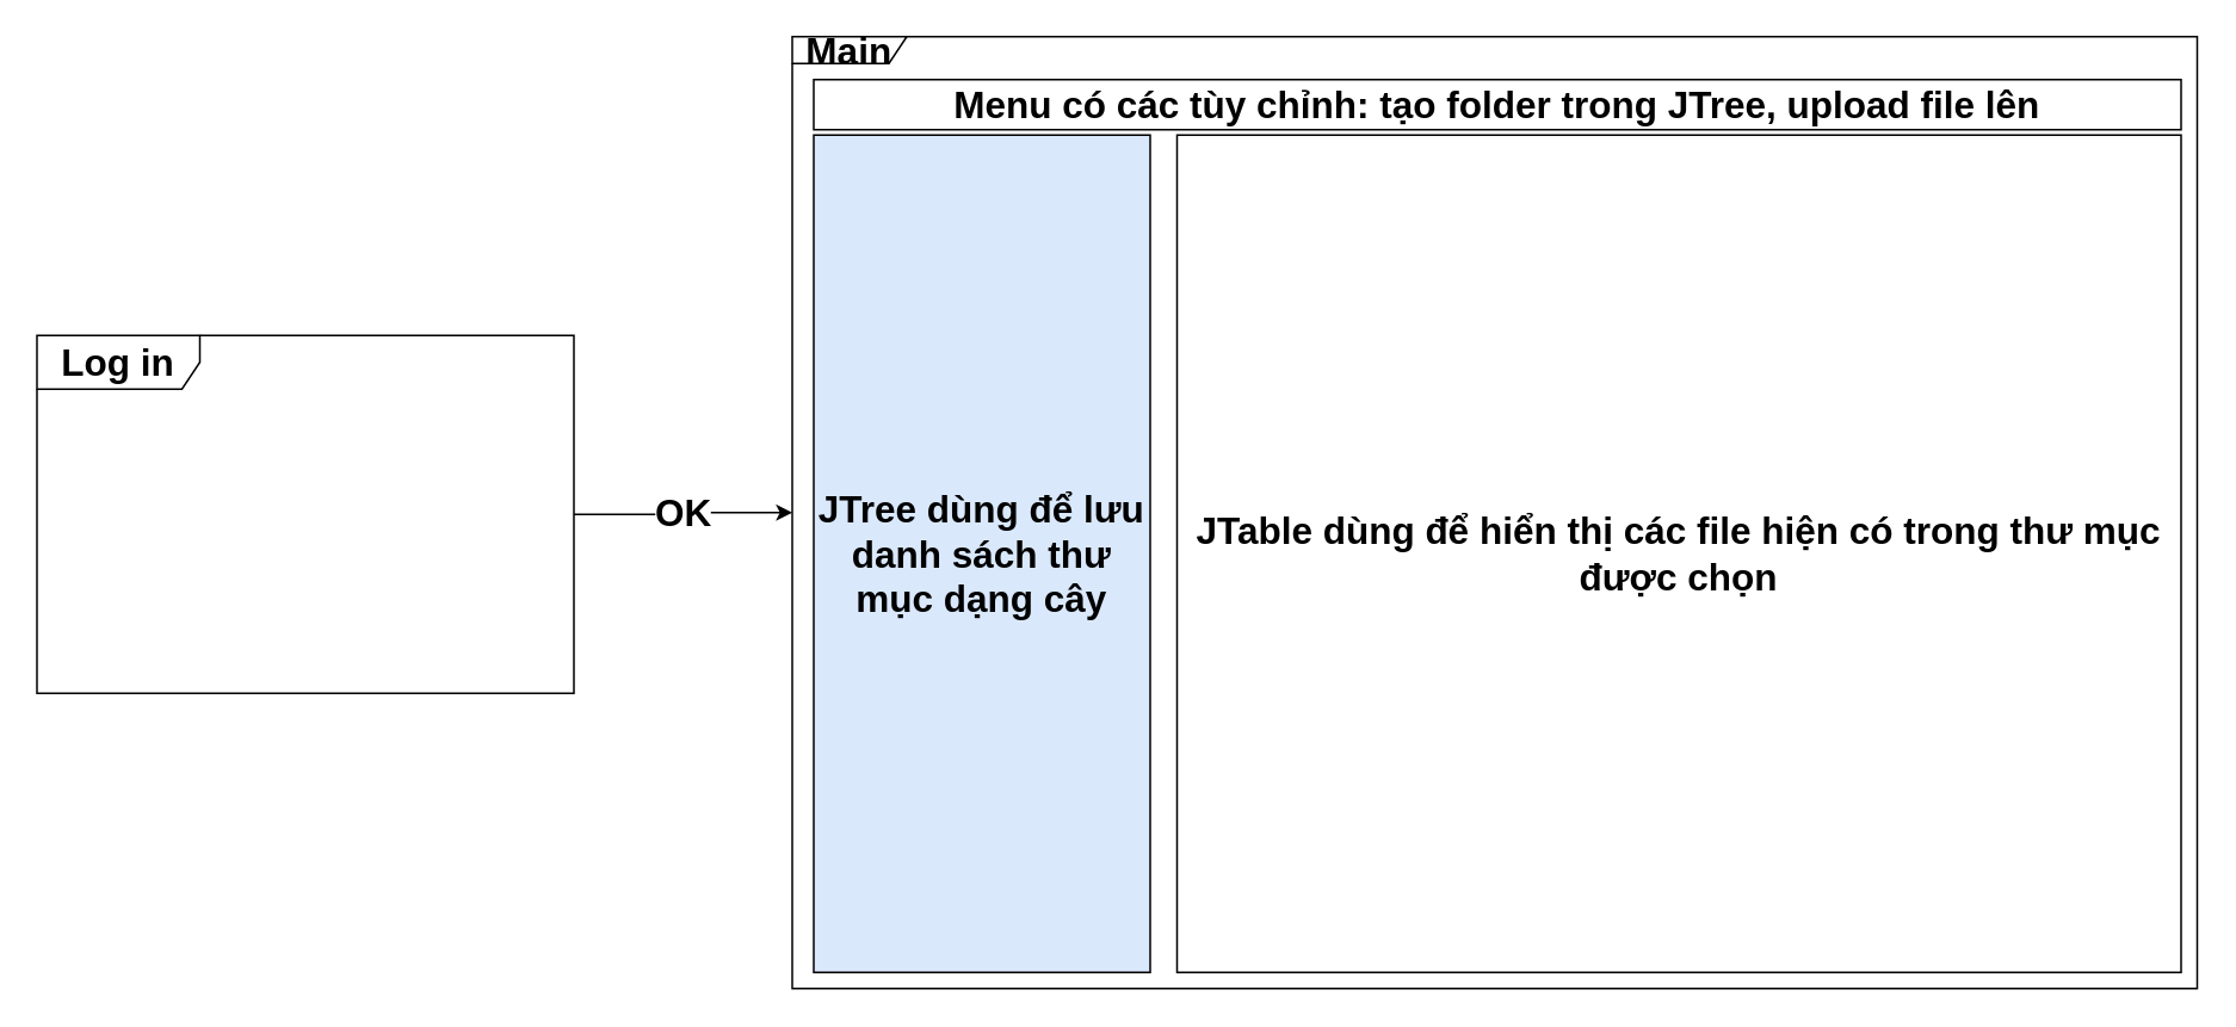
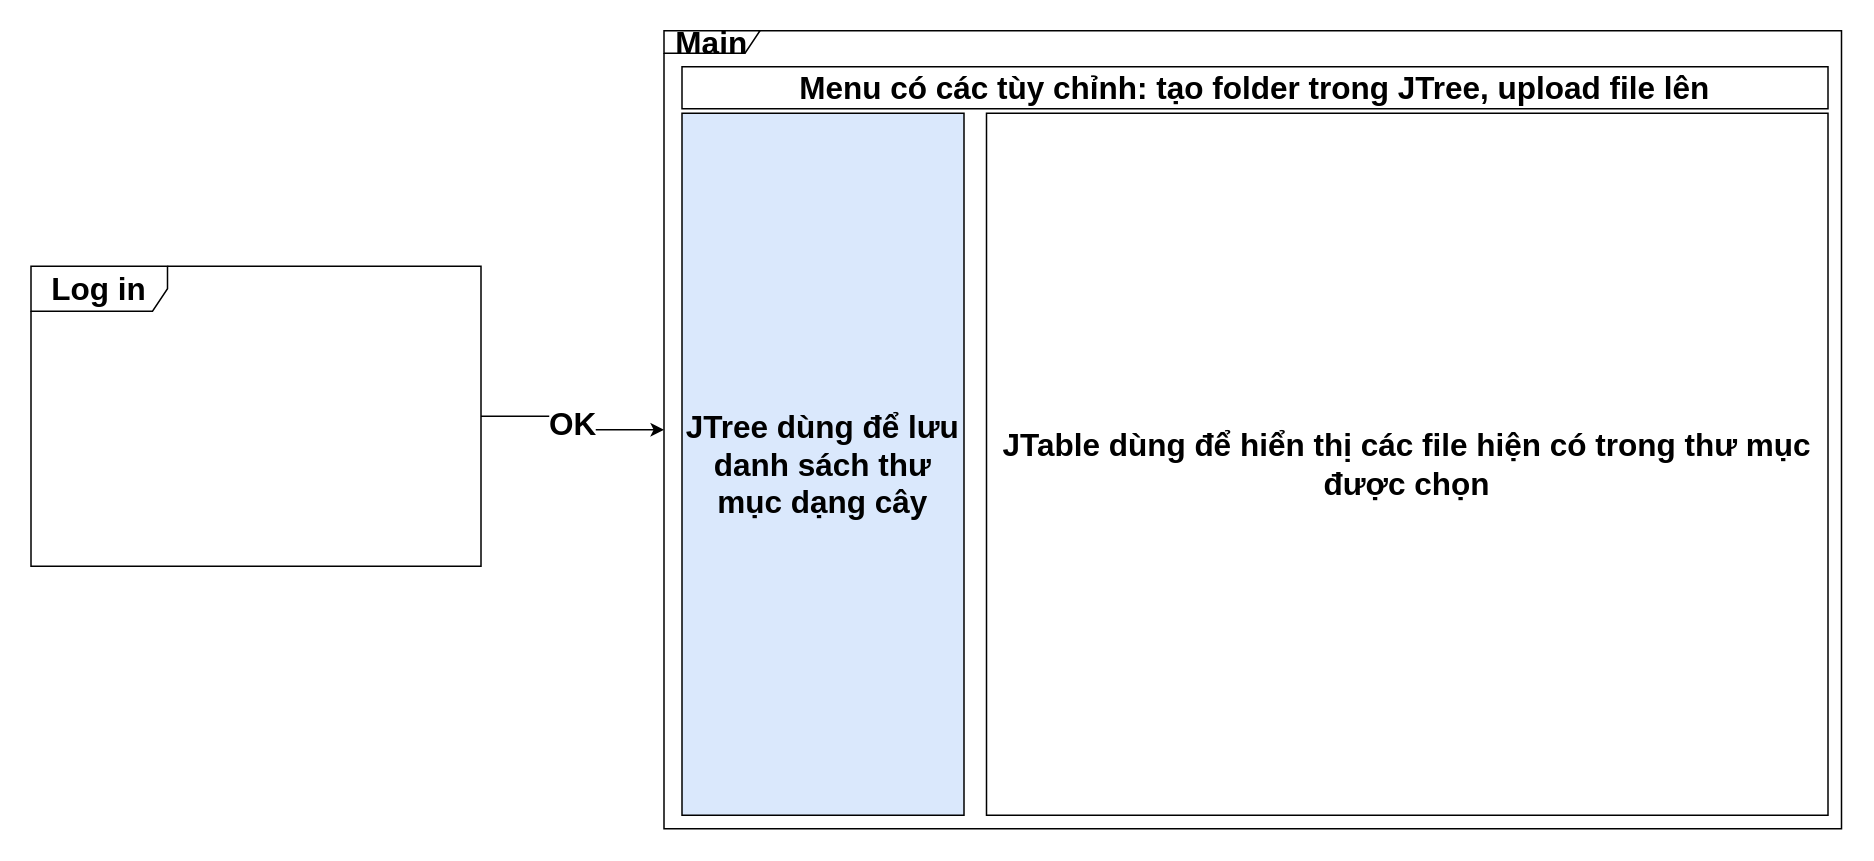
  <mxCell id="0" />
  <mxCell id="1" parent="0" />
  <mxCell id="2" value="OK" style="edgeStyle=orthogonalEdgeStyle;rounded=0;orthogonalLoop=1;jettySize=auto;html=1;fontSize=21;fontStyle=1" edge="1" parent="1" source="3" target="4"><mxGeometry relative="1" as="geometry" /></mxCell>
- <mxCell id="3" value="Log in" style="shape=umlFrame;whiteSpace=wrap;html=1;width=91;height=30;fontSize=21;fontStyle=1" vertex="1" parent="1"><mxGeometry x="20" y="187" width="300" height="200" as="geometry" /></mxCell>
+ <mxCell id="3" value="Log in" style="shape=umlFrame;whiteSpace=wrap;html=1;width=91;height=30;fontSize=21;fontStyle=1" vertex="1" parent="1"><mxGeometry x="20" y="177" width="300" height="200" as="geometry" /></mxCell>
  <mxCell id="4" value="Main" style="shape=umlFrame;whiteSpace=wrap;html=1;width=64;height=15;fontSize=21;fontStyle=1" vertex="1" parent="1"><mxGeometry x="442" y="20" width="785" height="532" as="geometry" /></mxCell>
  <mxCell id="5" value="JTree dùng để lưu danh sách thư mục dạng cây" style="rounded=0;whiteSpace=wrap;html=1;fontSize=21;fontStyle=1;fillColor=#dae8fc;" vertex="1" parent="1"><mxGeometry x="454" y="75" width="188" height="468" as="geometry" /></mxCell>
  <mxCell id="6" value="JTable dùng để hiển thị các file hiện có trong thư mục được chọn" style="rounded=0;whiteSpace=wrap;html=1;fontSize=21;fontStyle=1" vertex="1" parent="1"><mxGeometry x="657" y="75" width="561" height="468" as="geometry" /></mxCell>
  <mxCell id="7" value="Menu có các tùy chỉnh: tạo folder trong JTree, upload file lên" style="rounded=0;whiteSpace=wrap;html=1;fontSize=21;fontStyle=1" vertex="1" parent="1"><mxGeometry x="454" y="44" width="764" height="28" as="geometry" /></mxCell>
